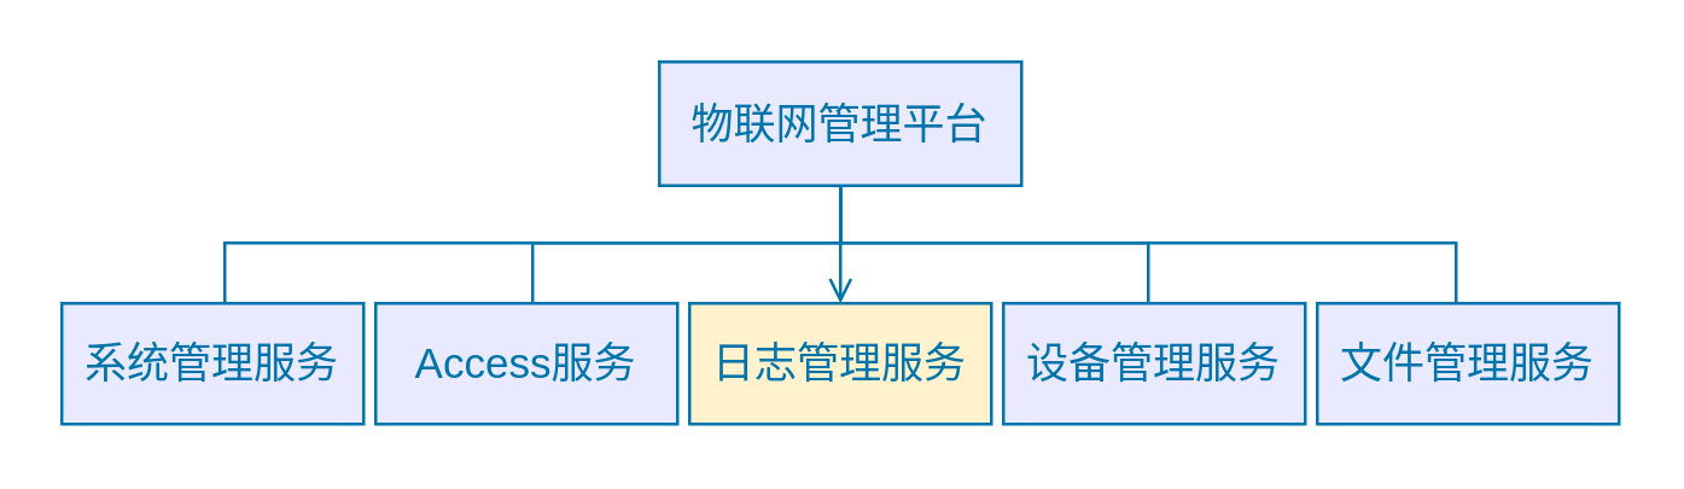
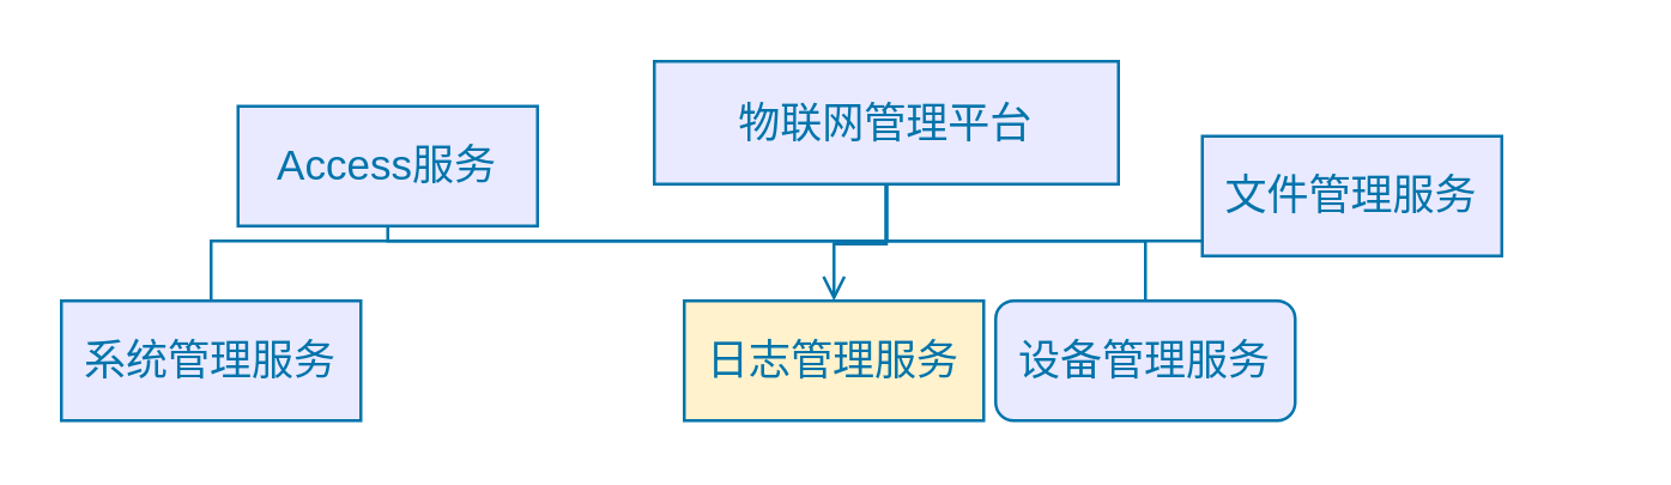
  <mxCell id="0" />
  <mxCell id="1" parent="0" />
  <mxCell id="2" style="edgeStyle=orthogonalEdgeStyle;rounded=0;orthogonalLoop=1;jettySize=auto;html=1;exitX=0.5;exitY=1;exitDx=0;exitDy=0;fontSize=14;endArrow=open;endFill=0;strokeColor=#0174AB;labelBackgroundColor=none;fontColor=#0174AB;" parent="1" source="7" target="11" edge="1"><mxGeometry relative="1" as="geometry" /></mxCell>
  <mxCell id="3" style="edgeStyle=orthogonalEdgeStyle;rounded=0;orthogonalLoop=1;jettySize=auto;html=1;exitX=0.5;exitY=1;exitDx=0;exitDy=0;entryX=0.5;entryY=0;entryDx=0;entryDy=0;endArrow=none;endFill=0;fontSize=14;strokeColor=#0174AB;labelBackgroundColor=none;fontColor=#0174AB;" parent="1" source="7" target="9" edge="1"><mxGeometry relative="1" as="geometry"><Array as="points"><mxPoint x="278" y="80" /><mxPoint x="176" y="80" /></Array></mxGeometry></mxCell>
  <mxCell id="4" style="edgeStyle=orthogonalEdgeStyle;rounded=0;orthogonalLoop=1;jettySize=auto;html=1;exitX=0.5;exitY=1;exitDx=0;exitDy=0;entryX=0.5;entryY=0;entryDx=0;entryDy=0;endArrow=none;endFill=0;fontSize=14;strokeColor=#0174AB;labelBackgroundColor=none;fontColor=#0174AB;" parent="1" source="7" target="10" edge="1"><mxGeometry relative="1" as="geometry"><Array as="points"><mxPoint x="278" y="80" /><mxPoint x="380" y="80" /></Array></mxGeometry></mxCell>
  <mxCell id="5" style="edgeStyle=orthogonalEdgeStyle;rounded=0;orthogonalLoop=1;jettySize=auto;html=1;exitX=0.5;exitY=1;exitDx=0;exitDy=0;entryX=0.5;entryY=0;entryDx=0;entryDy=0;endArrow=none;endFill=0;fontSize=14;strokeColor=#0174AB;labelBackgroundColor=none;fontColor=#0174AB;" parent="1" source="7" target="12" edge="1"><mxGeometry relative="1" as="geometry"><Array as="points"><mxPoint x="278" y="80" /><mxPoint x="482" y="80" /></Array></mxGeometry></mxCell>
  <mxCell id="6" style="edgeStyle=orthogonalEdgeStyle;rounded=0;orthogonalLoop=1;jettySize=auto;html=1;exitX=0.5;exitY=1;exitDx=0;exitDy=0;entryX=0.5;entryY=0;entryDx=0;entryDy=0;endArrow=none;endFill=0;fontSize=14;strokeColor=#0174AB;labelBackgroundColor=none;fontColor=#0174AB;" parent="1" source="7" target="8" edge="1"><mxGeometry relative="1" as="geometry"><Array as="points"><mxPoint x="278" y="80" /><mxPoint x="74" y="80" /></Array></mxGeometry></mxCell>
- <mxCell id="7" value="&lt;font color=&quot;#0174ab&quot;&gt;物联网管理平台&lt;/font&gt;" style="rounded=0;whiteSpace=wrap;html=1;strokeWidth=1;fontSize=14;fillColor=#E9EAFF;strokeColor=#0174AB;" parent="1" vertex="1"><mxGeometry x="218" y="20" width="120" height="41" as="geometry" /></mxCell>
+ <mxCell id="7" value="&lt;font color=&quot;#0174ab&quot;&gt;物联网管理平台&lt;/font&gt;" style="rounded=0;whiteSpace=wrap;html=1;strokeWidth=1;fontSize=14;fillColor=#E9EAFF;strokeColor=#0174AB;" parent="1" vertex="1"><mxGeometry x="218" y="20" width="155" height="41" as="geometry" /></mxCell>
  <mxCell id="8" value="系统管理服务" style="rounded=0;whiteSpace=wrap;html=1;strokeWidth=1;fontSize=14;strokeColor=#0174AB;fillColor=#E9EAFF;labelBackgroundColor=none;fontColor=#0174AB;" parent="1" vertex="1"><mxGeometry x="20" y="100" width="100" height="40" as="geometry" /></mxCell>
- <mxCell id="9" value="Access服务" style="rounded=0;whiteSpace=wrap;html=1;strokeWidth=1;fontSize=14;strokeColor=#0174AB;fillColor=#E9EAFF;labelBackgroundColor=none;fontColor=#0174AB;" parent="1" vertex="1"><mxGeometry x="124" y="100" width="100" height="40" as="geometry" /></mxCell>
- <mxCell id="10" value="设备管理服务" style="rounded=0;whiteSpace=wrap;html=1;strokeWidth=1;fontSize=14;strokeColor=#0174AB;fillColor=#E9EAFF;labelBackgroundColor=none;fontColor=#0174AB;" parent="1" vertex="1"><mxGeometry x="332" y="100" width="100" height="40" as="geometry" /></mxCell>
+ <mxCell id="9" value="Access服务" style="rounded=0;whiteSpace=wrap;html=1;strokeWidth=1;fontSize=14;strokeColor=#0174AB;fillColor=#E9EAFF;labelBackgroundColor=none;fontColor=#0174AB;" parent="1" vertex="1"><mxGeometry x="79" y="35" width="100" height="40" as="geometry" /></mxCell>
+ <mxCell id="10" value="设备管理服务" style="whiteSpace=wrap;html=1;strokeWidth=1;fontSize=14;strokeColor=#0174AB;fillColor=#E9EAFF;labelBackgroundColor=none;fontColor=#0174AB;rounded=1;" parent="1" vertex="1"><mxGeometry x="332" y="100" width="100" height="40" as="geometry" /></mxCell>
  <mxCell id="11" value="日志管理服务" style="rounded=0;whiteSpace=wrap;html=1;strokeWidth=1;fontSize=14;strokeColor=#0174AB;fillColor=#fff2cc;labelBackgroundColor=none;fontColor=#0174AB;" parent="1" vertex="1"><mxGeometry x="228" y="100" width="100" height="40" as="geometry" /></mxCell>
- <mxCell id="12" value="文件管理服务" style="rounded=0;whiteSpace=wrap;html=1;strokeWidth=1;fontSize=14;strokeColor=#0174AB;fillColor=#E9EAFF;labelBackgroundColor=none;fontColor=#0174AB;" parent="1" vertex="1"><mxGeometry x="436" y="100" width="100" height="40" as="geometry" /></mxCell>
+ <mxCell id="12" value="文件管理服务" style="rounded=0;whiteSpace=wrap;html=1;strokeWidth=1;fontSize=14;strokeColor=#0174AB;fillColor=#E9EAFF;labelBackgroundColor=none;fontColor=#0174AB;" parent="1" vertex="1"><mxGeometry x="401" y="45" width="100" height="40" as="geometry" /></mxCell>
